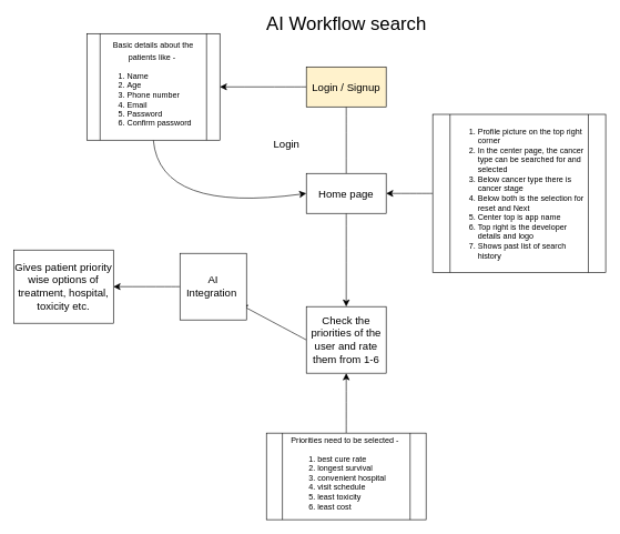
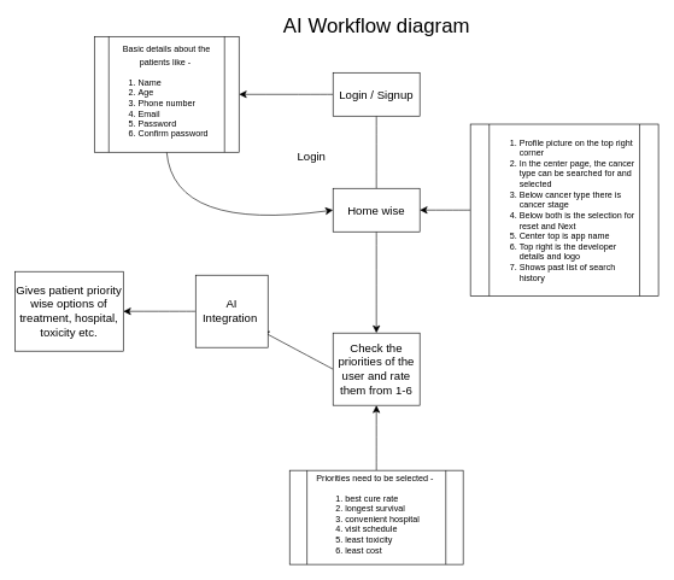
  <mxCell id="0" />
  <mxCell id="1" parent="0" />
  <mxCell id="2" style="edgeStyle=none;curved=1;rounded=0;orthogonalLoop=1;jettySize=auto;html=1;exitX=0.5;exitY=1;exitDx=0;exitDy=0;entryX=0.5;entryY=0;entryDx=0;entryDy=0;fontSize=12;startSize=8;endSize=8;endArrow=none;" edge="1" parent="1" source="4" target="7"><mxGeometry relative="1" as="geometry" /></mxCell>
  <mxCell id="3" style="edgeStyle=none;curved=1;rounded=0;orthogonalLoop=1;jettySize=auto;html=1;exitX=0;exitY=0.5;exitDx=0;exitDy=0;entryX=1;entryY=0.5;entryDx=0;entryDy=0;fontSize=12;startSize=8;endSize=8;" edge="1" parent="1" source="4" target="12"><mxGeometry relative="1" as="geometry" /></mxCell>
- <mxCell id="4" value="Login / Signup" style="rounded=0;whiteSpace=wrap;html=1;fontSize=16;fillColor=#fff2cc;" vertex="1" parent="1"><mxGeometry x="460" y="100" width="120" height="60" as="geometry" /></mxCell>
- <mxCell id="5" value="AI Workflow search" style="text;html=1;strokeColor=none;fillColor=none;align=center;verticalAlign=middle;whiteSpace=wrap;rounded=0;fontSize=28;" vertex="1" parent="1"><mxGeometry x="382.5" y="20" width="275" height="30" as="geometry" /></mxCell>
+ <mxCell id="4" value="Login / Signup" style="rounded=0;whiteSpace=wrap;html=1;fontSize=16;" vertex="1" parent="1"><mxGeometry x="460" y="100" width="120" height="60" as="geometry" /></mxCell>
+ <mxCell id="5" value="AI Workflow diagram" style="text;html=1;strokeColor=none;fillColor=none;align=center;verticalAlign=middle;whiteSpace=wrap;rounded=0;fontSize=28;" vertex="1" parent="1"><mxGeometry x="382.5" y="20" width="275" height="30" as="geometry" /></mxCell>
  <mxCell id="6" style="edgeStyle=none;curved=1;rounded=0;orthogonalLoop=1;jettySize=auto;html=1;exitX=0.5;exitY=1;exitDx=0;exitDy=0;entryX=0.5;entryY=0;entryDx=0;entryDy=0;fontSize=12;startSize=8;endSize=8;" edge="1" parent="1" source="7" target="14"><mxGeometry relative="1" as="geometry" /></mxCell>
- <mxCell id="7" value="Home page" style="rounded=0;whiteSpace=wrap;html=1;fontSize=16;" vertex="1" parent="1"><mxGeometry x="460" y="260" width="120" height="60" as="geometry" /></mxCell>
+ <mxCell id="7" value="Home wise" style="rounded=0;whiteSpace=wrap;html=1;fontSize=16;" vertex="1" parent="1"><mxGeometry x="460" y="260" width="120" height="60" as="geometry" /></mxCell>
  <mxCell id="8" style="edgeStyle=none;curved=1;rounded=0;orthogonalLoop=1;jettySize=auto;html=1;exitX=0;exitY=0.5;exitDx=0;exitDy=0;entryX=1;entryY=0.5;entryDx=0;entryDy=0;fontSize=12;startSize=8;endSize=8;" edge="1" parent="1" source="9" target="7"><mxGeometry relative="1" as="geometry" /></mxCell>
  <mxCell id="9" value="&lt;ol style=&quot;font-size: 12px;&quot;&gt;&lt;li style=&quot;font-size: 12px;&quot;&gt;Profile picture on the top right corner&lt;/li&gt;&lt;li style=&quot;font-size: 12px;&quot;&gt;In the center page, the cancer type can be searched for and selected&amp;nbsp;&lt;/li&gt;&lt;li style=&quot;font-size: 12px;&quot;&gt;Below cancer type there is cancer stage&lt;/li&gt;&lt;li style=&quot;font-size: 12px;&quot;&gt;Below both is the selection for reset and Next&lt;/li&gt;&lt;li style=&quot;font-size: 12px;&quot;&gt;Center top is app name&lt;/li&gt;&lt;li style=&quot;font-size: 12px;&quot;&gt;Top right is the developer details and logo&amp;nbsp;&lt;/li&gt;&lt;li style=&quot;font-size: 12px;&quot;&gt;Shows past list of search history&lt;/li&gt;&lt;/ol&gt;" style="shape=process;whiteSpace=wrap;html=1;backgroundOutline=1;fontSize=12;align=left;" vertex="1" parent="1"><mxGeometry x="650" y="171.25" width="260" height="237.5" as="geometry" /></mxCell>
  <mxCell id="10" value="Login" style="text;html=1;align=center;verticalAlign=middle;resizable=0;points=[];autosize=1;strokeColor=none;fillColor=none;fontSize=16;" vertex="1" parent="1"><mxGeometry x="400" y="200" width="60" height="30" as="geometry" /></mxCell>
  <mxCell id="11" style="edgeStyle=none;curved=1;rounded=0;orthogonalLoop=1;jettySize=auto;html=1;exitX=0.5;exitY=1;exitDx=0;exitDy=0;entryX=0;entryY=0.5;entryDx=0;entryDy=0;fontSize=12;startSize=8;endSize=8;" edge="1" parent="1" source="12" target="7"><mxGeometry relative="1" as="geometry"><Array as="points"><mxPoint x="240" y="320" /></Array></mxGeometry></mxCell>
  <mxCell id="12" value="&lt;font style=&quot;font-size: 12px;&quot;&gt;Basic details about the patients like -&amp;nbsp;&lt;br&gt;&lt;/font&gt;&lt;ol style=&quot;font-size: 12px;&quot;&gt;&lt;li style=&quot;text-align: left;&quot;&gt;&lt;font style=&quot;font-size: 12px;&quot;&gt;Name&lt;/font&gt;&lt;/li&gt;&lt;li style=&quot;text-align: left;&quot;&gt;&lt;font style=&quot;font-size: 12px;&quot;&gt;Age&lt;/font&gt;&lt;/li&gt;&lt;li style=&quot;text-align: left;&quot;&gt;&lt;font style=&quot;font-size: 12px;&quot;&gt;Phone number&lt;/font&gt;&lt;/li&gt;&lt;li style=&quot;text-align: left;&quot;&gt;&lt;font style=&quot;font-size: 12px;&quot;&gt;Email&lt;/font&gt;&lt;/li&gt;&lt;li style=&quot;text-align: left;&quot;&gt;&lt;font style=&quot;font-size: 12px;&quot;&gt;Password&lt;/font&gt;&lt;/li&gt;&lt;li style=&quot;text-align: left;&quot;&gt;&lt;font style=&quot;font-size: 12px;&quot;&gt;Confirm password&lt;/font&gt;&lt;/li&gt;&lt;/ol&gt;" style="shape=process;whiteSpace=wrap;html=1;backgroundOutline=1;fontSize=16;align=center;" vertex="1" parent="1"><mxGeometry x="130" y="50" width="200" height="160" as="geometry" /></mxCell>
  <mxCell id="13" style="edgeStyle=none;curved=1;rounded=0;orthogonalLoop=1;jettySize=auto;html=1;exitX=0;exitY=0.5;exitDx=0;exitDy=0;entryX=0.913;entryY=0.773;entryDx=0;entryDy=0;entryPerimeter=0;fontSize=12;startSize=8;endSize=8;" edge="1" parent="1" source="14" target="16"><mxGeometry relative="1" as="geometry" /></mxCell>
  <mxCell id="14" value="Check the priorities of the user and rate them from 1-6" style="rounded=0;whiteSpace=wrap;html=1;fontSize=16;" vertex="1" parent="1"><mxGeometry x="460" y="460" width="120" height="100" as="geometry" /></mxCell>
  <mxCell id="15" style="edgeStyle=none;curved=1;rounded=0;orthogonalLoop=1;jettySize=auto;html=1;exitX=0;exitY=0.5;exitDx=0;exitDy=0;entryX=1;entryY=0.5;entryDx=0;entryDy=0;fontSize=12;startSize=8;endSize=8;" edge="1" parent="1" source="16" target="17"><mxGeometry relative="1" as="geometry" /></mxCell>
  <mxCell id="16" value="AI Integration&amp;nbsp;" style="whiteSpace=wrap;html=1;aspect=fixed;fontSize=16;rounded=0;" vertex="1" parent="1"><mxGeometry x="270" y="380" width="100" height="100" as="geometry" /></mxCell>
  <mxCell id="17" value="Gives patient priority wise options of treatment, hospital, toxicity etc." style="rounded=0;whiteSpace=wrap;html=1;fontSize=16;" vertex="1" parent="1"><mxGeometry x="20" y="375" width="150" height="110" as="geometry" /></mxCell>
  <mxCell id="18" style="edgeStyle=none;curved=1;rounded=0;orthogonalLoop=1;jettySize=auto;html=1;exitX=0.5;exitY=0;exitDx=0;exitDy=0;entryX=0.5;entryY=1;entryDx=0;entryDy=0;fontSize=12;startSize=8;endSize=8;" edge="1" parent="1" source="19" target="14"><mxGeometry relative="1" as="geometry" /></mxCell>
  <mxCell id="19" value="&lt;font style=&quot;font-size: 12px;&quot;&gt;Priorities need to be selected -&amp;nbsp;&lt;br&gt;&lt;/font&gt;&lt;ol style=&quot;font-size: 12px;&quot;&gt;&lt;li style=&quot;text-align: left;&quot;&gt;&lt;font style=&quot;font-size: 12px;&quot;&gt;best cure rate&lt;/font&gt;&lt;/li&gt;&lt;li style=&quot;text-align: left;&quot;&gt;&lt;font style=&quot;font-size: 12px;&quot;&gt;longest survival&lt;/font&gt;&lt;/li&gt;&lt;li style=&quot;text-align: left;&quot;&gt;&lt;font style=&quot;font-size: 12px;&quot;&gt;convenient hospital&lt;/font&gt;&lt;/li&gt;&lt;li style=&quot;text-align: left;&quot;&gt;&lt;font style=&quot;font-size: 12px;&quot;&gt;visit schedule&lt;/font&gt;&lt;/li&gt;&lt;li style=&quot;text-align: left;&quot;&gt;&lt;font style=&quot;font-size: 12px;&quot;&gt;least toxicity&lt;/font&gt;&lt;/li&gt;&lt;li style=&quot;text-align: left;&quot;&gt;&lt;font style=&quot;font-size: 12px;&quot;&gt;least cost&lt;/font&gt;&lt;br&gt;&lt;/li&gt;&lt;/ol&gt;" style="shape=process;whiteSpace=wrap;html=1;backgroundOutline=1;fontSize=16;" vertex="1" parent="1"><mxGeometry x="400" y="650" width="240" height="130" as="geometry" /></mxCell>
